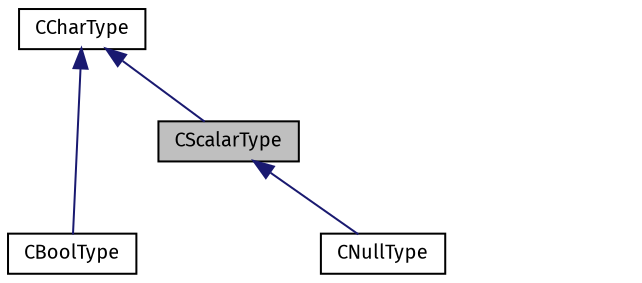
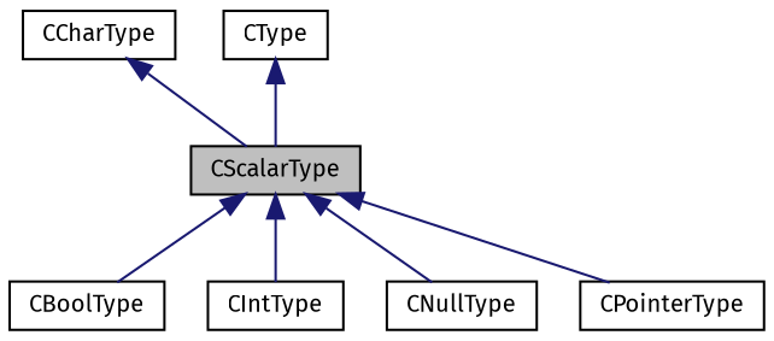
  digraph {
    fontname="Fira Sans"
    node [color=black fillcolor=white fontname="Fira Sans" fontsize=10 shape=record style=filled]
    edge [color=midnightblue dir=back fontname="Fira Sans" fontsize=10 labelfontname=Helvetica labelfontsize=10 style=solid]
    n1 [fillcolor=grey75 fontcolor=black height=0.2 label=CScalarType width=0.4]
    n2 [height=0.2 label=CBoolType width=0.4]
+   n3 [height=0.2 label=CIntType width=0.4]
    n4 [height=0.2 label=CNullType width=0.4]
+   n5 [height=0.2 label=CPointerType width=0.4]
    n6 [height=0.2 label=CCharType width=0.4]
-   n6 -> n2
+   n7 [height=0.2 label=CType width=0.4]
+   n1 -> n2
+   n1 -> n3
    n1 -> n4
+   n1 -> n5
    n6 -> n1
+   n7 -> n1
  }
